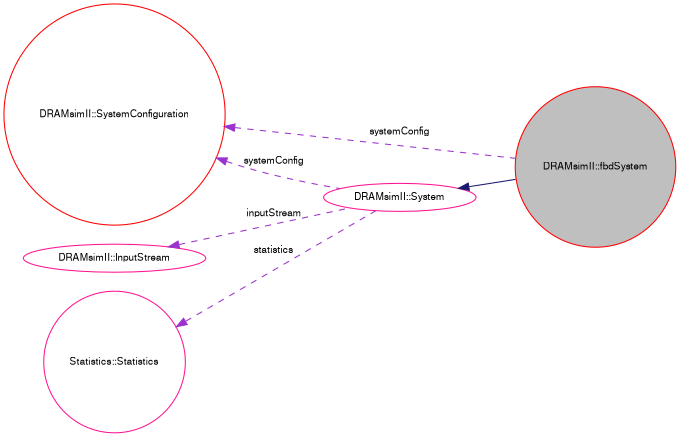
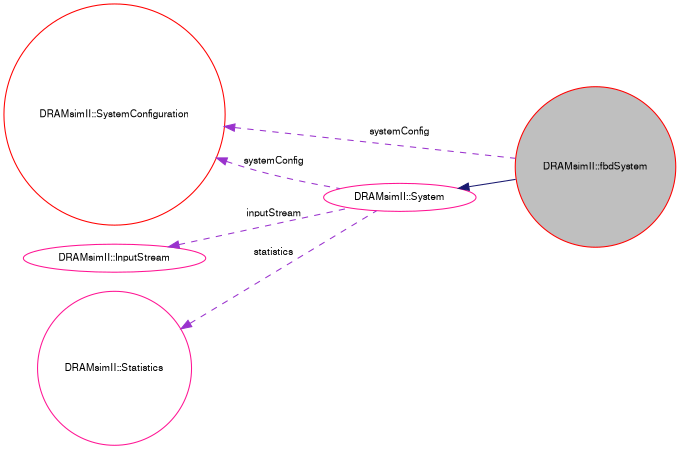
  digraph {
    rankdir=LR
    node [color=deeppink fontname=FreeSans fontsize=10 shape=circle]
    edge [color=darkorchid3 dir=back fontname=FreeSans fontsize=10 labelfontname=FreeSans labelfontsize=10 style=dashed]
    n1 [color=red fillcolor=grey75 fontcolor=black height=0.2 label="DRAMsimII::fbdSystem" style=filled width=0.4]
    n2 [height=0.2 label="DRAMsimII::System" shape=ellipse width=0.4]
    n3 [color=red height=0.2 label="DRAMsimII::SystemConfiguration" width=0.4]
    n4 [height=0.2 label="DRAMsimII::InputStream" shape=ellipse width=0.4]
-   n5 [height=0.2 label="Statistics::Statistics" width=0.4]
+   n5 [height=0.2 label="DRAMsimII::Statistics" width=0.4]
    n2 -> n1 [color=midnightblue style=solid]
    n3 -> n1 [label=systemConfig]
    n3 -> n2 [label=systemConfig]
    n4 -> n2 [label=inputStream]
    n5 -> n2 [label=statistics]
  }
